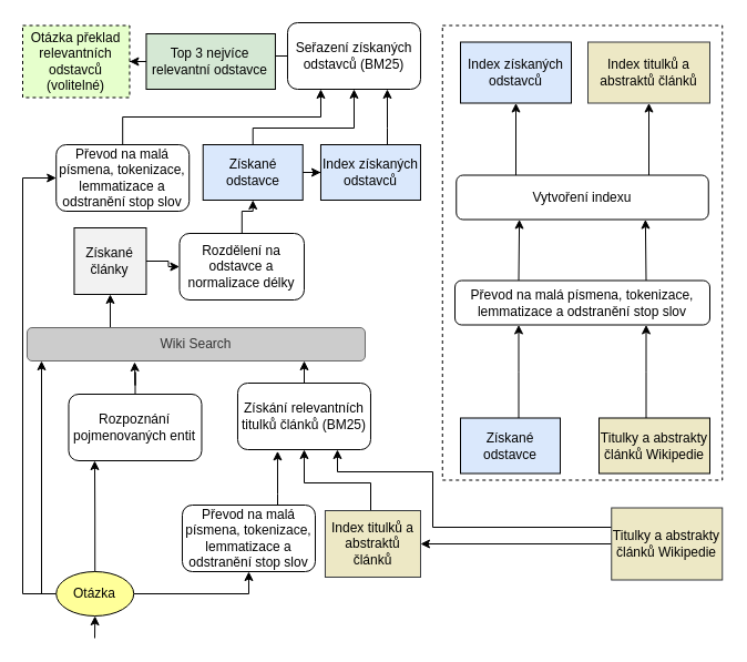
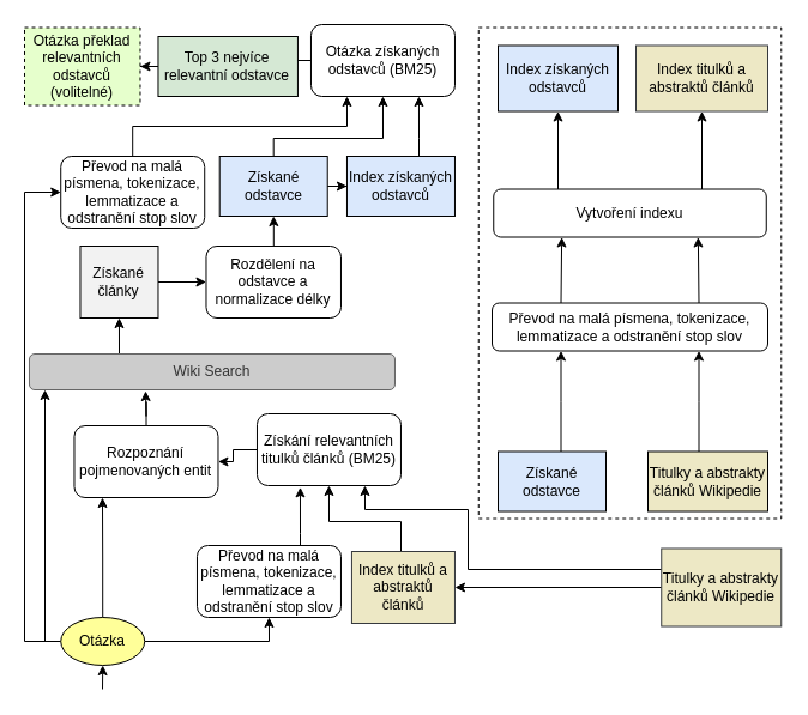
  <mxCell id="0" />
  <mxCell id="1" parent="0" />
  <mxCell id="2" style="edgeStyle=orthogonalEdgeStyle;rounded=0;orthogonalLoop=1;jettySize=auto;html=1;exitX=0;exitY=0.5;exitDx=0;exitDy=0;" parent="1" source="6" target="16" edge="1"><mxGeometry relative="1" as="geometry"><Array as="points"><mxPoint x="36.97" y="535" /></Array></mxGeometry></mxCell>
  <mxCell id="3" style="edgeStyle=orthogonalEdgeStyle;rounded=0;orthogonalLoop=1;jettySize=auto;html=1;entryX=0.5;entryY=1;entryDx=0;entryDy=0;" parent="1" source="6" target="35" edge="1"><mxGeometry relative="1" as="geometry"><Array as="points"><mxPoint x="223.97" y="535" /></Array></mxGeometry></mxCell>
  <mxCell id="4" style="edgeStyle=orthogonalEdgeStyle;rounded=0;orthogonalLoop=1;jettySize=auto;html=1;" parent="1" source="6" edge="1"><mxGeometry relative="1" as="geometry"><mxPoint x="84.97" y="415" as="targetPoint" /></mxGeometry></mxCell>
  <mxCell id="5" style="edgeStyle=orthogonalEdgeStyle;rounded=0;orthogonalLoop=1;jettySize=auto;html=1;entryX=0;entryY=0.5;entryDx=0;entryDy=0;" parent="1" source="6" target="37" edge="1"><mxGeometry relative="1" as="geometry"><mxPoint x="-16.03" y="155" as="targetPoint" /><Array as="points"><mxPoint x="20" y="535" /><mxPoint x="20" y="160" /></Array></mxGeometry></mxCell>
  <mxCell id="6" value="Otázka" style="ellipse;whiteSpace=wrap;html=1;fillColor=#FFFF99;" parent="1" vertex="1"><mxGeometry x="50.22" y="515" width="70" height="40" as="geometry" /></mxCell>
  <mxCell id="7" style="edgeStyle=orthogonalEdgeStyle;rounded=0;orthogonalLoop=1;jettySize=auto;html=1;entryX=0;entryY=0.5;entryDx=0;entryDy=0;" parent="1" source="8" target="28" edge="1"><mxGeometry relative="1" as="geometry" /></mxCell>
  <mxCell id="8" value="Získané články" style="whiteSpace=wrap;html=1;fillColor=#F2F2F2;" parent="1" vertex="1"><mxGeometry x="66.47" y="205" width="65" height="60" as="geometry" /></mxCell>
  <mxCell id="9" style="edgeStyle=orthogonalEdgeStyle;rounded=0;orthogonalLoop=1;jettySize=auto;html=1;" parent="1" source="10" edge="1"><mxGeometry relative="1" as="geometry"><mxPoint x="120.97" y="326" as="targetPoint" /></mxGeometry></mxCell>
  <mxCell id="10" value="Rozpoznání pojmenovaných entit" style="rounded=1;whiteSpace=wrap;html=1;" parent="1" vertex="1"><mxGeometry x="61.47" y="355" width="120" height="60" as="geometry" /></mxCell>
- <mxCell id="11" style="edgeStyle=orthogonalEdgeStyle;rounded=0;orthogonalLoop=1;jettySize=auto;html=1;entryX=0.818;entryY=1.02;entryDx=0;entryDy=0;entryPerimeter=0;" parent="1" source="12" target="16" edge="1"><mxGeometry relative="1" as="geometry" /></mxCell>
+ <mxCell id="11" style="edgeStyle=orthogonalEdgeStyle;rounded=0;orthogonalLoop=1;jettySize=auto;html=1;" parent="1" source="12" target="10" edge="1"><mxGeometry relative="1" as="geometry" /></mxCell>
  <mxCell id="12" value="Získání relevantních titulků článků (BM25)" style="rounded=1;whiteSpace=wrap;html=1;" parent="1" vertex="1"><mxGeometry x="213.97" y="345" width="120" height="60" as="geometry" /></mxCell>
  <mxCell id="13" value="" style="edgeStyle=orthogonalEdgeStyle;rounded=0;orthogonalLoop=1;jettySize=auto;html=1;entryX=0.75;entryY=1;entryDx=0;entryDy=0;" parent="1" source="14" target="19" edge="1"><mxGeometry relative="1" as="geometry"><mxPoint x="480" y="336.5" as="targetPoint" /><Array as="points"><mxPoint x="583" y="335" /></Array></mxGeometry></mxCell>
  <mxCell id="14" value="Titulky a abstrakty článků Wikipedie" style="rounded=0;whiteSpace=wrap;html=1;fillColor=#EDE8C5;" parent="1" vertex="1"><mxGeometry x="540" y="376.5" width="100" height="50" as="geometry" /></mxCell>
  <mxCell id="15" style="edgeStyle=orthogonalEdgeStyle;rounded=0;orthogonalLoop=1;jettySize=auto;html=1;exitX=0.25;exitY=0;exitDx=0;exitDy=0;entryX=0.5;entryY=1;entryDx=0;entryDy=0;" parent="1" source="16" target="8" edge="1"><mxGeometry relative="1" as="geometry" /></mxCell>
  <mxCell id="16" value="Wiki Search" style="rounded=1;whiteSpace=wrap;html=1;strokeColor=#666666;fontColor=#333333;fillColor=#CCCCCC;" parent="1" vertex="1"><mxGeometry x="23.97" y="295" width="305" height="30" as="geometry" /></mxCell>
  <mxCell id="17" style="edgeStyle=orthogonalEdgeStyle;rounded=0;orthogonalLoop=1;jettySize=auto;html=1;entryX=0.75;entryY=1;entryDx=0;entryDy=0;exitX=0.75;exitY=0;exitDx=0;exitDy=0;" parent="1" source="19" target="22" edge="1"><mxGeometry relative="1" as="geometry"><Array as="points"><mxPoint x="582" y="252.5" /></Array></mxGeometry></mxCell>
  <mxCell id="18" style="edgeStyle=orthogonalEdgeStyle;rounded=0;orthogonalLoop=1;jettySize=auto;html=1;entryX=0.25;entryY=1;entryDx=0;entryDy=0;exitX=0.25;exitY=0;exitDx=0;exitDy=0;" parent="1" source="19" target="22" edge="1"><mxGeometry relative="1" as="geometry"><Array as="points"><mxPoint x="468" y="252.5" /></Array></mxGeometry></mxCell>
  <mxCell id="19" value="Převod na malá písmena, tokenizace, lemmatizace a odstranění stop slov" style="rounded=1;whiteSpace=wrap;html=1;" parent="1" vertex="1"><mxGeometry x="410" y="252.5" width="230" height="40" as="geometry" /></mxCell>
  <mxCell id="20" style="edgeStyle=orthogonalEdgeStyle;rounded=0;orthogonalLoop=1;jettySize=auto;html=1;exitX=0.75;exitY=0;exitDx=0;exitDy=0;entryX=0.5;entryY=1;entryDx=0;entryDy=0;" parent="1" source="22" target="24" edge="1"><mxGeometry relative="1" as="geometry"><Array as="points"><mxPoint x="585" y="172.5" /></Array></mxGeometry></mxCell>
  <mxCell id="21" style="edgeStyle=orthogonalEdgeStyle;rounded=0;orthogonalLoop=1;jettySize=auto;html=1;exitX=0.25;exitY=0;exitDx=0;exitDy=0;entryX=0.5;entryY=1;entryDx=0;entryDy=0;" parent="1" source="22" target="23" edge="1"><mxGeometry relative="1" as="geometry"><Array as="points"><mxPoint x="465" y="172.5" /></Array></mxGeometry></mxCell>
  <mxCell id="22" value="Vytvoření indexu" style="whiteSpace=wrap;html=1;rounded=1;" parent="1" vertex="1"><mxGeometry x="411.25" y="157.5" width="227.5" height="40" as="geometry" /></mxCell>
  <mxCell id="23" value="Index získaných odstavců" style="rounded=0;whiteSpace=wrap;html=1;fillColor=#dae8fc;" parent="1" vertex="1"><mxGeometry x="415" y="37.5" width="100" height="55" as="geometry" /></mxCell>
  <mxCell id="24" value="Index titulků a abstraktů článků" style="rounded=0;whiteSpace=wrap;html=1;strokeColor=#36393d;fillColor=#EDE8C5;" parent="1" vertex="1"><mxGeometry x="530" y="37.5" width="110" height="55" as="geometry" /></mxCell>
  <mxCell id="25" style="edgeStyle=orthogonalEdgeStyle;rounded=0;orthogonalLoop=1;jettySize=auto;html=1;entryX=0.25;entryY=1;entryDx=0;entryDy=0;" parent="1" source="26" target="19" edge="1"><mxGeometry relative="1" as="geometry"><Array as="points"><mxPoint x="468" y="335" /></Array></mxGeometry></mxCell>
  <mxCell id="26" value="Získané odstavce" style="whiteSpace=wrap;html=1;fillColor=#dae8fc;" parent="1" vertex="1"><mxGeometry x="415" y="376.5" width="90" height="50" as="geometry" /></mxCell>
  <mxCell id="27" value="" style="edgeStyle=orthogonalEdgeStyle;rounded=0;orthogonalLoop=1;jettySize=auto;html=1;entryX=0.5;entryY=1;entryDx=0;entryDy=0;" parent="1" source="28" target="31" edge="1"><mxGeometry relative="1" as="geometry"><mxPoint x="176.553" y="75" as="targetPoint" /></mxGeometry></mxCell>
- <mxCell id="28" value="Rozdělení na odstavce a normalizace délky" style="whiteSpace=wrap;html=1;rounded=1;" parent="1" vertex="1"><mxGeometry x="161.47" y="210" width="112.5" height="60" as="geometry" /></mxCell>
+ <mxCell id="28" value="Rozdělení na odstavce a normalizace délky" style="whiteSpace=wrap;html=1;rounded=1;" parent="1" vertex="1"><mxGeometry x="171.47" y="205" width="112.5" height="60" as="geometry" /></mxCell>
  <mxCell id="29" style="edgeStyle=orthogonalEdgeStyle;rounded=0;orthogonalLoop=1;jettySize=auto;html=1;entryX=0.5;entryY=1;entryDx=0;entryDy=0;" parent="1" source="31" target="41" edge="1"><mxGeometry relative="1" as="geometry"><Array as="points"><mxPoint x="228" y="115" /><mxPoint x="319" y="115" /></Array></mxGeometry></mxCell>
  <mxCell id="30" style="edgeStyle=orthogonalEdgeStyle;rounded=0;orthogonalLoop=1;jettySize=auto;html=1;entryX=0;entryY=0.5;entryDx=0;entryDy=0;" parent="1" source="31" target="39" edge="1"><mxGeometry relative="1" as="geometry" /></mxCell>
  <mxCell id="31" value="Získané odstavce" style="whiteSpace=wrap;html=1;fillColor=#dae8fc;" parent="1" vertex="1"><mxGeometry x="182.72" y="130" width="90" height="50" as="geometry" /></mxCell>
  <mxCell id="32" style="edgeStyle=orthogonalEdgeStyle;rounded=0;orthogonalLoop=1;jettySize=auto;html=1;entryX=0.5;entryY=1;entryDx=0;entryDy=0;" parent="1" source="33" target="12" edge="1"><mxGeometry relative="1" as="geometry"><Array as="points"><mxPoint x="334" y="435" /><mxPoint x="274" y="435" /></Array></mxGeometry></mxCell>
  <mxCell id="33" value="Index titulků a abstraktů článků" style="rounded=0;whiteSpace=wrap;html=1;strokeColor=#36393d;fillColor=#EDE8C5;" parent="1" vertex="1"><mxGeometry x="292.94" y="460" width="86.03" height="60" as="geometry" /></mxCell>
  <mxCell id="34" style="edgeStyle=orthogonalEdgeStyle;rounded=0;orthogonalLoop=1;jettySize=auto;html=1;entryX=0.3;entryY=1.022;entryDx=0;entryDy=0;entryPerimeter=0;" parent="1" source="35" target="12" edge="1"><mxGeometry relative="1" as="geometry"><mxPoint x="250" y="415" as="targetPoint" /><Array as="points"><mxPoint x="250" y="445" /><mxPoint x="250" y="445" /></Array></mxGeometry></mxCell>
  <mxCell id="35" value="Převod na malá písmena, tokenizace, lemmatizace a odstranění stop slov" style="rounded=1;whiteSpace=wrap;html=1;" parent="1" vertex="1"><mxGeometry x="163.97" y="455" width="120" height="60" as="geometry" /></mxCell>
  <mxCell id="36" style="edgeStyle=orthogonalEdgeStyle;rounded=0;orthogonalLoop=1;jettySize=auto;html=1;entryX=0.25;entryY=1;entryDx=0;entryDy=0;" parent="1" source="37" target="41" edge="1"><mxGeometry relative="1" as="geometry"><Array as="points"><mxPoint x="110" y="105" /><mxPoint x="289" y="105" /></Array></mxGeometry></mxCell>
  <mxCell id="37" value="Převod na malá písmena, tokenizace, lemmatizace a odstranění stop slov" style="rounded=1;whiteSpace=wrap;html=1;" parent="1" vertex="1"><mxGeometry x="50.22" y="130" width="120" height="60" as="geometry" /></mxCell>
  <mxCell id="38" style="edgeStyle=orthogonalEdgeStyle;rounded=0;orthogonalLoop=1;jettySize=auto;html=1;entryX=0.75;entryY=1;entryDx=0;entryDy=0;" parent="1" source="39" target="41" edge="1"><mxGeometry relative="1" as="geometry"><Array as="points"><mxPoint x="349" y="115" /><mxPoint x="349" y="115" /></Array></mxGeometry></mxCell>
  <mxCell id="39" value="Index získaných odstavců" style="whiteSpace=wrap;html=1;fillColor=#dae8fc;" parent="1" vertex="1"><mxGeometry x="288.97" y="130" width="90" height="50" as="geometry" /></mxCell>
  <mxCell id="40" style="edgeStyle=orthogonalEdgeStyle;rounded=0;orthogonalLoop=1;jettySize=auto;html=1;entryX=1;entryY=0.5;entryDx=0;entryDy=0;" parent="1" source="41" target="43" edge="1"><mxGeometry relative="1" as="geometry" /></mxCell>
- <mxCell id="41" value="Seřazení získaných odstavců (BM25)" style="rounded=1;whiteSpace=wrap;html=1;" parent="1" vertex="1"><mxGeometry x="258.97" y="20" width="120" height="60" as="geometry" /></mxCell>
+ <mxCell id="41" value="Otázka získaných odstavců (BM25)" style="rounded=1;whiteSpace=wrap;html=1;" parent="1" vertex="1"><mxGeometry x="258.97" y="20" width="120" height="60" as="geometry" /></mxCell>
  <mxCell id="42" style="edgeStyle=orthogonalEdgeStyle;rounded=0;orthogonalLoop=1;jettySize=auto;html=1;entryX=1;entryY=0.5;entryDx=0;entryDy=0;" parent="1" source="43" target="44" edge="1"><mxGeometry relative="1" as="geometry" /></mxCell>
  <mxCell id="43" value="Top 3 nejvíce relevantní odstavce" style="rounded=0;whiteSpace=wrap;html=1;fillColor=#d5e8d4;" parent="1" vertex="1"><mxGeometry x="131.47" y="30" width="116.47" height="50" as="geometry" /></mxCell>
  <mxCell id="44" value="Otázka překlad relevantních odstavců (volitelné)" style="rounded=0;whiteSpace=wrap;html=1;dashed=1;fillColor=#E6FFCC;" parent="1" vertex="1"><mxGeometry x="20" y="22.5" width="96.47" height="65" as="geometry" /></mxCell>
  <mxCell id="45" value="" style="rounded=0;whiteSpace=wrap;html=1;dashed=1;fillColor=none;" parent="1" vertex="1"><mxGeometry x="398.75" y="22.5" width="252.5" height="410" as="geometry" /></mxCell>
  <mxCell id="46" style="edgeStyle=orthogonalEdgeStyle;rounded=0;orthogonalLoop=1;jettySize=auto;html=1;entryX=1;entryY=0.5;entryDx=0;entryDy=0;" parent="1" source="48" target="33" edge="1"><mxGeometry relative="1" as="geometry" /></mxCell>
  <mxCell id="47" style="edgeStyle=orthogonalEdgeStyle;rounded=0;orthogonalLoop=1;jettySize=auto;html=1;entryX=0.75;entryY=1;entryDx=0;entryDy=0;" parent="1" source="48" target="12" edge="1"><mxGeometry relative="1" as="geometry"><Array as="points"><mxPoint x="390" y="475" /><mxPoint x="390" y="425" /><mxPoint x="304" y="425" /></Array></mxGeometry></mxCell>
  <mxCell id="48" value="Titulky a abstrakty článků Wikipedie" style="rounded=0;whiteSpace=wrap;html=1;strokeColor=#36393d;fillColor=#EDE8C5;" parent="1" vertex="1"><mxGeometry x="551.25" y="457.5" width="100" height="65" as="geometry" /></mxCell>
  <mxCell id="49" value="" style="endArrow=classic;html=1;entryX=0.5;entryY=1;entryDx=0;entryDy=0;" parent="1" target="6" edge="1"><mxGeometry width="50" height="50" relative="1" as="geometry"><mxPoint x="85" y="575" as="sourcePoint" /><mxPoint x="96.47" y="575" as="targetPoint" /></mxGeometry></mxCell>
